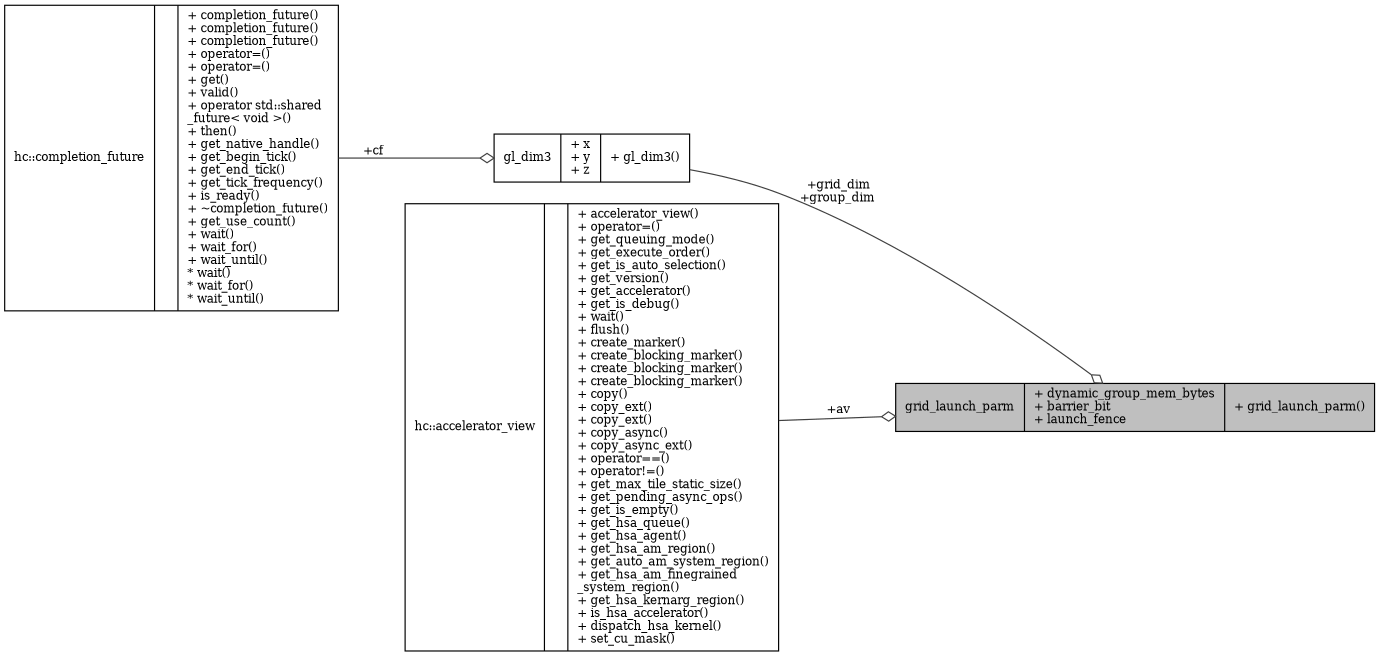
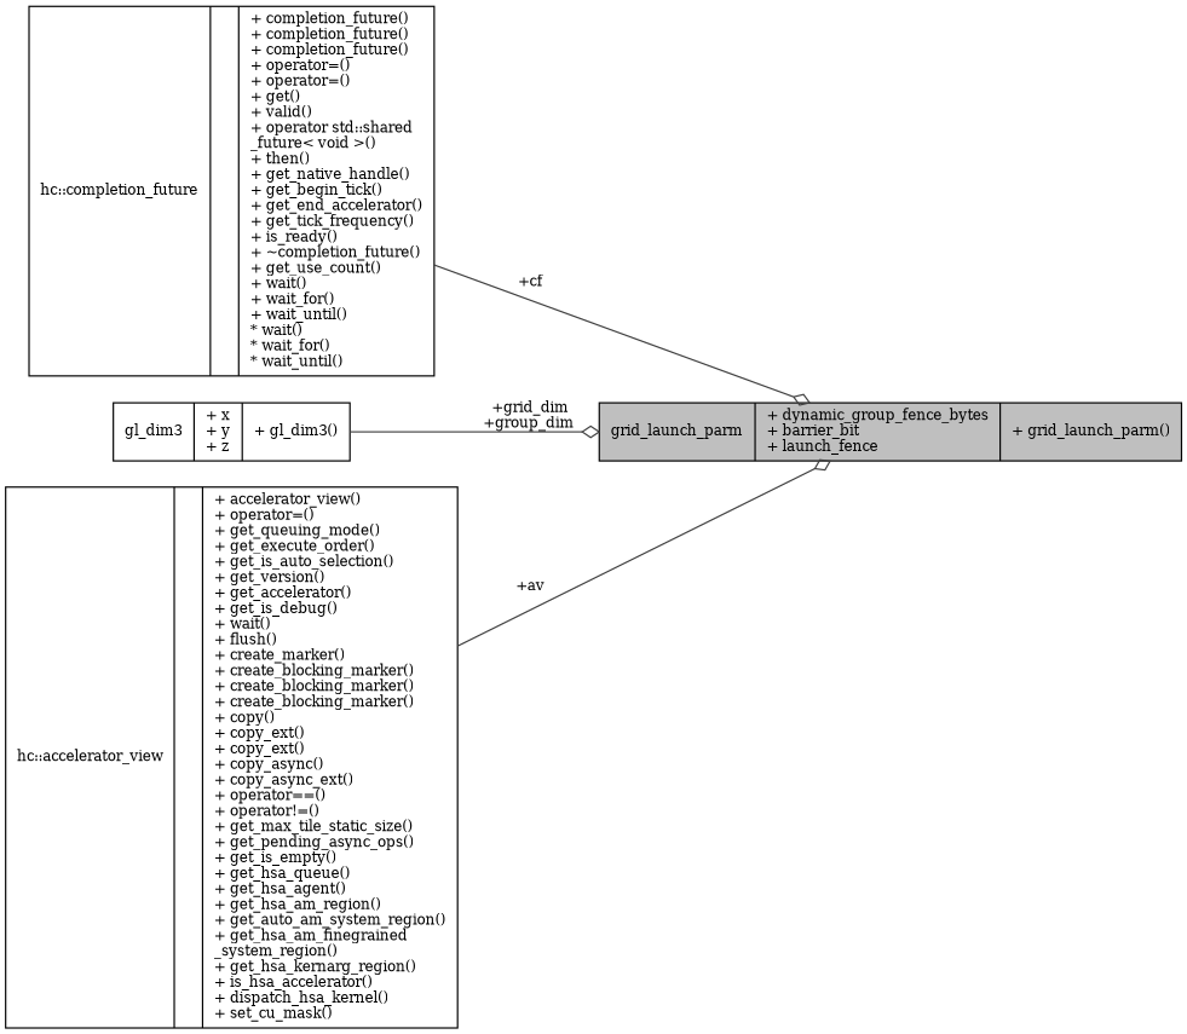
  digraph {
    fontname="DejaVu Serif"
    rankdir=LR
    node [color=black fillcolor=white fontname="DejaVu Serif" fontsize=10 shape=record style=filled]
    edge [arrowhead=odiamond color=grey25 fontname="DejaVu Serif" fontsize=10 labelfontname=Helvetica labelfontsize=10 style=solid]
-   n1 [fillcolor=grey75 fontcolor=black height=0.2 label="{grid_launch_parm\n|+ dynamic_group_mem_bytes\l+ barrier_bit\l+ launch_fence\l|+ grid_launch_parm()\l}" width=0.4]
-   n2 [height=0.2 label="{hc::completion_future\n||+ completion_future()\l+ completion_future()\l+ completion_future()\l+ operator=()\l+ operator=()\l+ get()\l+ valid()\l+ operator std::shared\l_future\< void \>()\l+ then()\l+ get_native_handle()\l+ get_begin_tick()\l+ get_end_tick()\l+ get_tick_frequency()\l+ is_ready()\l+ ~completion_future()\l+ get_use_count()\l+ wait()\l+ wait_for()\l+ wait_until()\l* wait()\l* wait_for()\l* wait_until()\l}" width=0.4]
+   n1 [fillcolor=grey75 fontcolor=black height=0.2 label="{grid_launch_parm\n|+ dynamic_group_fence_bytes\l+ barrier_bit\l+ launch_fence\l|+ grid_launch_parm()\l}" width=0.4]
+   n2 [height=0.2 label="{hc::completion_future\n||+ completion_future()\l+ completion_future()\l+ completion_future()\l+ operator=()\l+ operator=()\l+ get()\l+ valid()\l+ operator std::shared\l_future\< void \>()\l+ then()\l+ get_native_handle()\l+ get_begin_tick()\l+ get_end_accelerator()\l+ get_tick_frequency()\l+ is_ready()\l+ ~completion_future()\l+ get_use_count()\l+ wait()\l+ wait_for()\l+ wait_until()\l* wait()\l* wait_for()\l* wait_until()\l}" width=0.4]
    n3 [height=0.2 label="{gl_dim3\n|+ x\l+ y\l+ z\l|+ gl_dim3()\l}" width=0.4]
    n4 [height=0.2 label="{hc::accelerator_view\n||+ accelerator_view()\l+ operator=()\l+ get_queuing_mode()\l+ get_execute_order()\l+ get_is_auto_selection()\l+ get_version()\l+ get_accelerator()\l+ get_is_debug()\l+ wait()\l+ flush()\l+ create_marker()\l+ create_blocking_marker()\l+ create_blocking_marker()\l+ create_blocking_marker()\l+ copy()\l+ copy_ext()\l+ copy_ext()\l+ copy_async()\l+ copy_async_ext()\l+ operator==()\l+ operator!=()\l+ get_max_tile_static_size()\l+ get_pending_async_ops()\l+ get_is_empty()\l+ get_hsa_queue()\l+ get_hsa_agent()\l+ get_hsa_am_region()\l+ get_auto_am_system_region()\l+ get_hsa_am_finegrained\l_system_region()\l+ get_hsa_kernarg_region()\l+ is_hsa_accelerator()\l+ dispatch_hsa_kernel()\l+ set_cu_mask()\l}" width=0.4]
-   n2 -> n3 [label=" +cf"]
+   n2 -> n1 [label=" +cf"]
    n3 -> n1 [label=" +grid_dim\n+group_dim"]
    n4 -> n1 [label=" +av"]
  }
